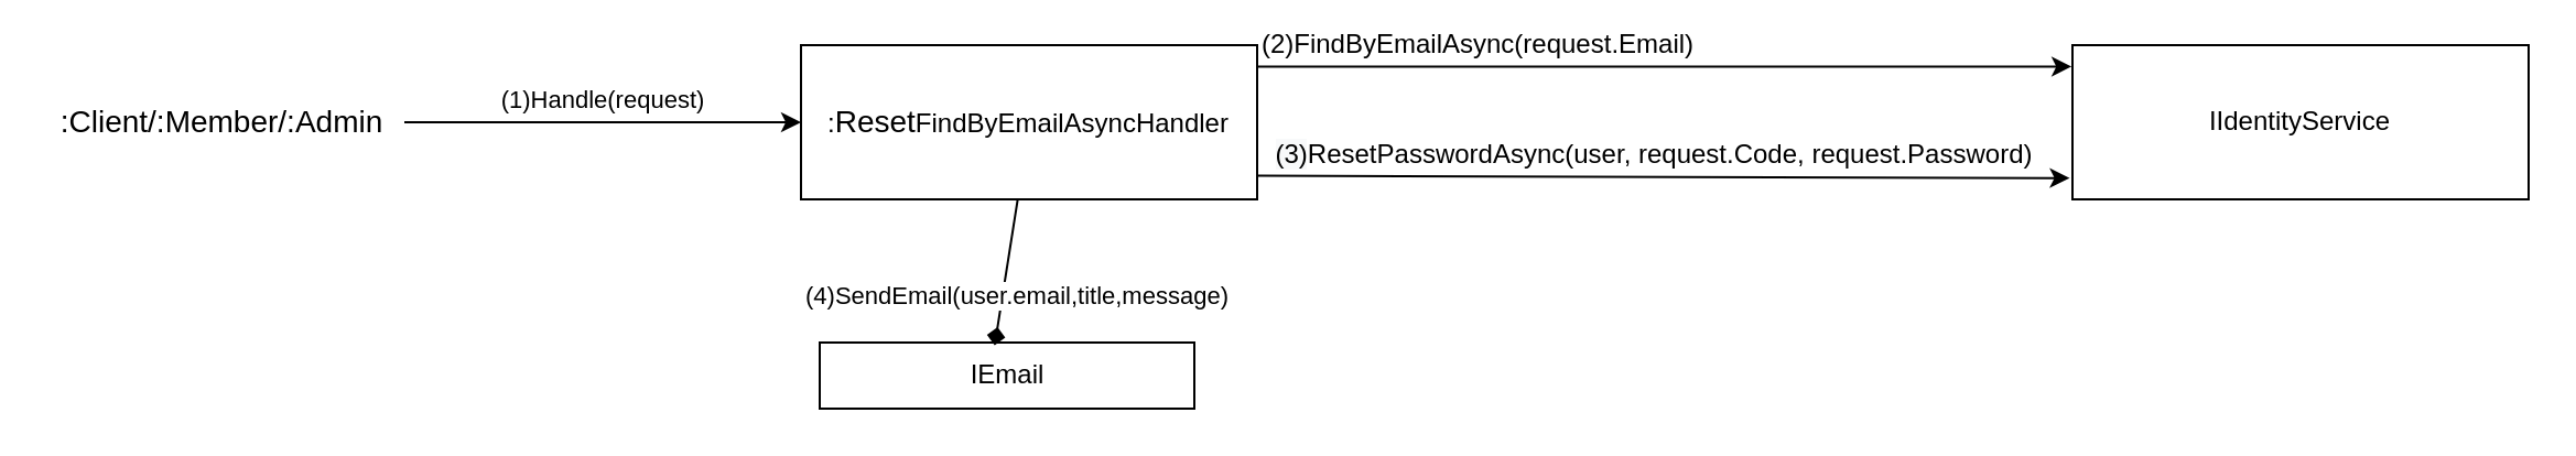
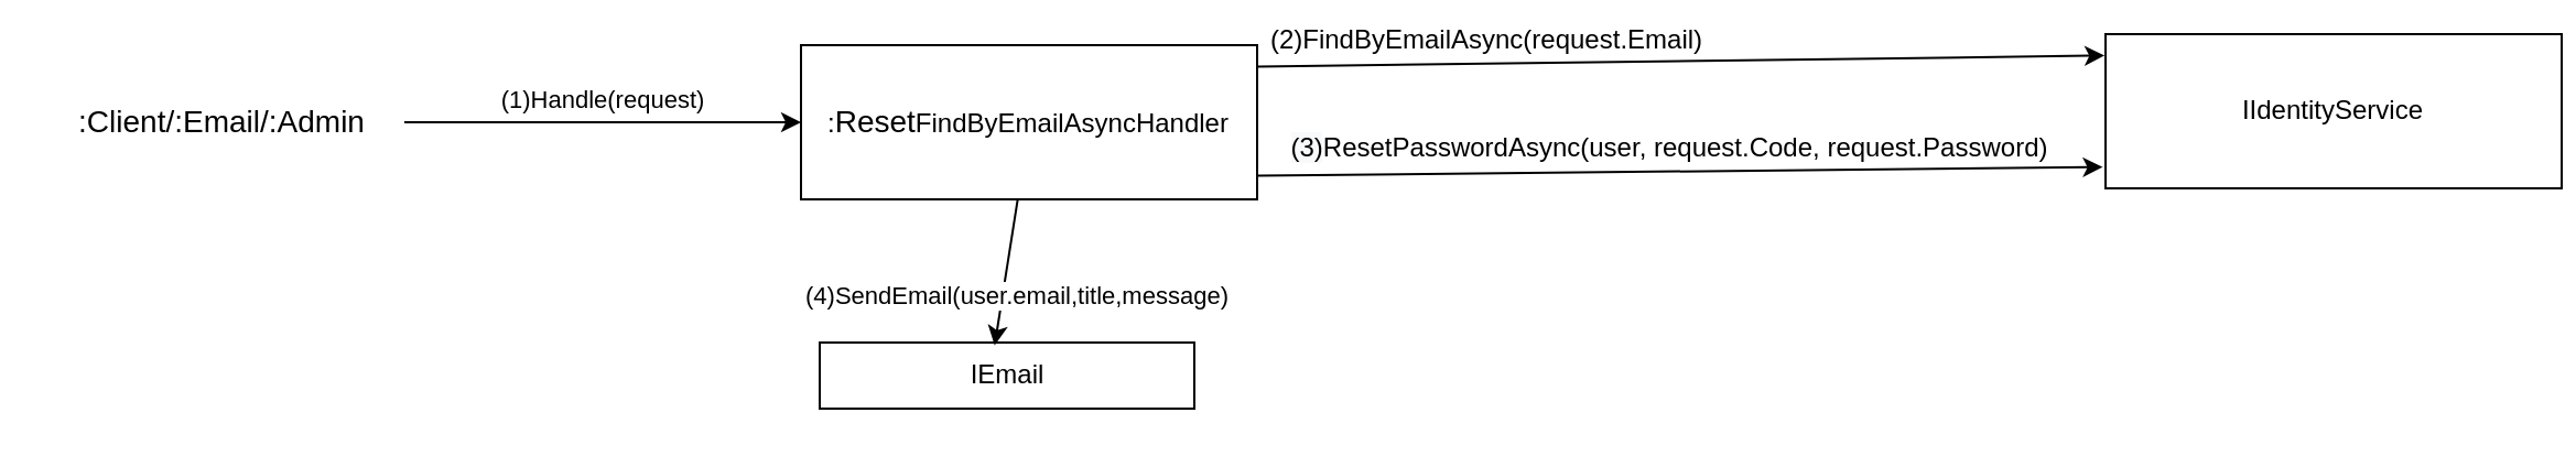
  <mxCell id="0" />
  <mxCell id="1" parent="0" />
  <mxCell id="2" value=":&lt;span style=&quot;font-size: 14px&quot;&gt;Reset&lt;/span&gt;FindByEmailAsync&lt;span&gt;Handler&lt;/span&gt;" style="rounded=0;whiteSpace=wrap;html=1;" parent="1" vertex="1"><mxGeometry x="363" y="20" width="207" height="70" as="geometry" /></mxCell>
  <mxCell id="3" value="(1)Handle(request)" style="endArrow=classic;html=1;entryX=0;entryY=0.5;entryDx=0;entryDy=0;" parent="1" target="2" edge="1"><mxGeometry y="10" width="50" height="50" relative="1" as="geometry"><mxPoint x="183" y="55" as="sourcePoint" /><mxPoint x="362" y="32.08" as="targetPoint" /><mxPoint as="offset" /></mxGeometry></mxCell>
- <mxCell id="4" value=":Client/:Member/:Admin" style="text;html=1;align=center;verticalAlign=middle;resizable=0;points=[];autosize=1;fontSize=14;" parent="1" vertex="1"><mxGeometry x="20" y="45" width="160" height="20" as="geometry" /></mxCell>
+ <mxCell id="4" value=":Client/:Email/:Admin" style="text;html=1;align=center;verticalAlign=middle;resizable=0;points=[];autosize=1;fontSize=14;" parent="1" vertex="1"><mxGeometry x="20" y="45" width="160" height="20" as="geometry" /></mxCell>
  <mxCell id="5" value="IEmail" style="rounded=0;whiteSpace=wrap;html=1;" parent="1" vertex="1"><mxGeometry x="371.5" y="155" width="170" height="30" as="geometry" /></mxCell>
  <mxCell id="6" value="&lt;span style=&quot;font-size: 12px&quot;&gt;(2)FindByEmailAsync(request.Email)&lt;/span&gt;" style="endArrow=classic;html=1;exitX=1.001;exitY=0.139;exitDx=0;exitDy=0;entryX=-0.002;entryY=0.139;entryDx=0;entryDy=0;exitPerimeter=0;entryPerimeter=0;" parent="1" source="2" target="7" edge="1"><mxGeometry x="-0.46" y="10" width="50" height="50" relative="1" as="geometry"><mxPoint x="476.5" y="30" as="sourcePoint" /><mxPoint x="710" y="55" as="targetPoint" /><mxPoint as="offset" /></mxGeometry></mxCell>
- <mxCell id="7" value="IIdentityService" style="rounded=0;whiteSpace=wrap;html=1;" parent="1" vertex="1"><mxGeometry x="940" y="20" width="207" height="70" as="geometry" /></mxCell>
+ <mxCell id="7" value="IIdentityService" style="rounded=0;whiteSpace=wrap;html=1;" parent="1" vertex="1"><mxGeometry x="955" y="15" width="207" height="70" as="geometry" /></mxCell>
  <mxCell id="8" value="&lt;span style=&quot;font-size: 12px ; background-color: rgb(248 , 249 , 250)&quot;&gt;(3)&lt;/span&gt;&lt;span style=&quot;font-size: 12px&quot;&gt;ResetPasswordAsync(user, request.Code, request.Password)&lt;/span&gt;" style="endArrow=classic;html=1;entryX=-0.006;entryY=0.862;entryDx=0;entryDy=0;exitX=1.001;exitY=0.847;exitDx=0;exitDy=0;exitPerimeter=0;entryPerimeter=0;" parent="1" target="7" edge="1" source="2"><mxGeometry x="-0.025" y="10" width="50" height="50" relative="1" as="geometry"><mxPoint x="570" y="55" as="sourcePoint" /><mxPoint x="781.5" y="50" as="targetPoint" /><mxPoint as="offset" /></mxGeometry></mxCell>
- <mxCell id="9" value="(4)SendEmail(user.email,title,message)" style="endArrow=diamond;html=1;entryX=0.467;entryY=0.043;entryDx=0;entryDy=0;exitX=0.475;exitY=1.003;exitDx=0;exitDy=0;exitPerimeter=0;entryPerimeter=0;" parent="1" source="2" target="5" edge="1"><mxGeometry x="0.286" y="6" width="50" height="50" relative="1" as="geometry"><mxPoint x="560" y="170" as="sourcePoint" /><mxPoint x="250.055" y="240" as="targetPoint" /><Array as="points" /><mxPoint as="offset" /></mxGeometry></mxCell>
+ <mxCell id="9" value="(4)SendEmail(user.email,title,message)" style="endArrow=classic;html=1;entryX=0.467;entryY=0.043;entryDx=0;entryDy=0;exitX=0.475;exitY=1.003;exitDx=0;exitDy=0;exitPerimeter=0;entryPerimeter=0;" parent="1" source="2" target="5" edge="1"><mxGeometry x="0.286" y="6" width="50" height="50" relative="1" as="geometry"><mxPoint x="560" y="170" as="sourcePoint" /><mxPoint x="250.055" y="240" as="targetPoint" /><Array as="points" /><mxPoint as="offset" /></mxGeometry></mxCell>
